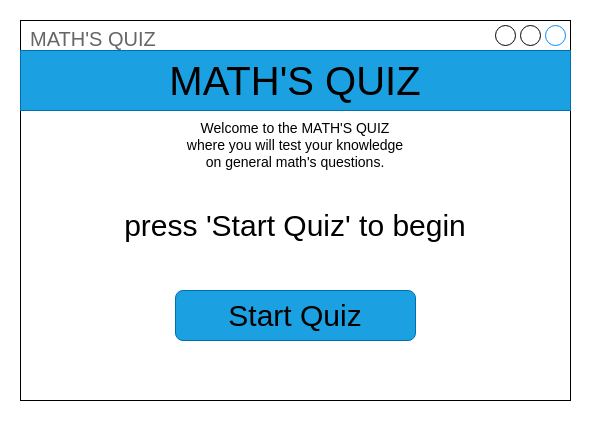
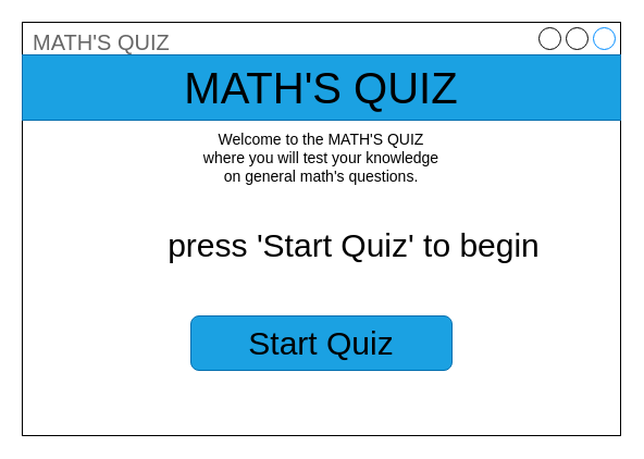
  <mxCell id="0" />
  <mxCell id="1" parent="0" />
  <mxCell id="2" value="MATH'S QUIZ" style="strokeWidth=1;shadow=0;dashed=0;align=center;html=1;shape=mxgraph.mockup.containers.window;align=left;verticalAlign=top;spacingLeft=8;strokeColor2=#008cff;strokeColor3=#c4c4c4;fontColor=#666666;mainText=;fontSize=20;labelBackgroundColor=none;" parent="1" vertex="1"><mxGeometry x="20" y="20" width="550" height="380" as="geometry" /></mxCell>
  <mxCell id="3" value="MATH'S QUIZ" style="rounded=0;whiteSpace=wrap;html=1;fontSize=40;fillColor=#1ba1e2;strokeColor=#006EAF;fontColor=#000000;" parent="1" vertex="1"><mxGeometry x="20" y="50" width="550" height="60" as="geometry" /></mxCell>
  <mxCell id="4" value="Welcome to the MATH'S QUIZ&lt;br&gt;where you will test your knowledge&lt;br&gt;on general math's questions." style="text;html=1;strokeColor=none;fillColor=none;align=center;verticalAlign=middle;whiteSpace=wrap;rounded=0;fontSize=14;" vertex="1" parent="1"><mxGeometry x="20" y="110" width="550" height="70" as="geometry" /></mxCell>
- <mxCell id="5" value="press 'Start Quiz' to begin" style="text;html=1;strokeColor=none;fillColor=none;align=center;verticalAlign=middle;whiteSpace=wrap;rounded=0;fontSize=30;" vertex="1" parent="1"><mxGeometry x="115" y="200" width="360" height="50" as="geometry" /></mxCell>
+ <mxCell id="5" value="press 'Start Quiz' to begin" style="text;html=1;strokeColor=none;fillColor=none;align=center;verticalAlign=middle;whiteSpace=wrap;rounded=0;fontSize=30;" vertex="1" parent="1"><mxGeometry x="145" y="200" width="360" height="50" as="geometry" /></mxCell>
  <mxCell id="6" value="Start Quiz" style="rounded=1;whiteSpace=wrap;html=1;fontSize=30;fillColor=#1ba1e2;strokeColor=#006EAF;fontColor=#000000;" vertex="1" parent="1"><mxGeometry x="175" y="290" width="240" height="50" as="geometry" /></mxCell>
